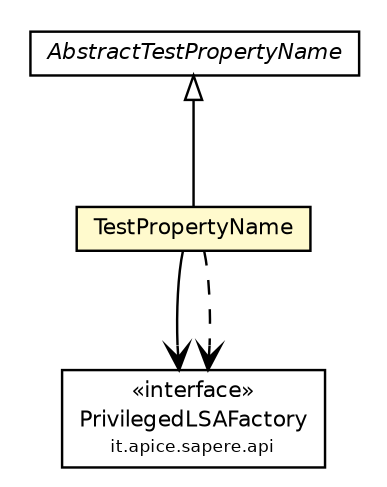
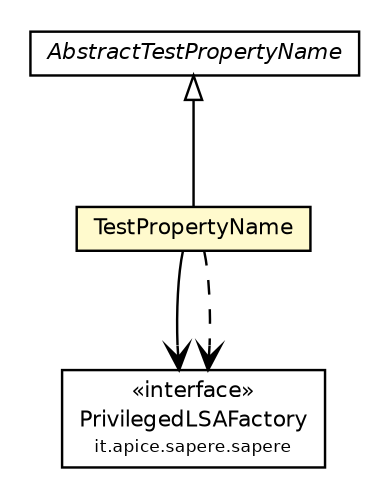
  digraph {
    node [fontcolor=black fontname=Helvetica fontsize=9.0 shape=plaintext]
    edge [arrowhead=open color=black fontcolor=black fontname=Helvetica fontsize=10.0 headport=p labelfontname=Helvetica labelfontsize=10 tailport=p]
    n1 [label=<<table border="0" cellborder="1" cellspacing="0" cellpadding="2" port="p" bgcolor="lemonChiffon" href="./TestPropertyName.html"> 		<tr><td><table border="0" cellspacing="0" cellpadding="1"> 			<tr><td> TestPropertyName </td></tr> 		</table></td></tr> 		</table>>]
-   n2 [label=<<table border="0" cellborder="1" cellspacing="0" cellpadding="2" port="p" href="http://java.sun.com/j2se/1.4.2/docs/api/it/apice/sapere/api/PrivilegedLSAFactory.html"> 		<tr><td><table border="0" cellspacing="0" cellpadding="1"> 			<tr><td> &laquo;interface&raquo; </td></tr> 			<tr><td> PrivilegedLSAFactory </td></tr> 			<tr><td><font point-size="7.0"> it.apice.sapere.api </font></td></tr> 		</table></td></tr> 		</table>>]
+   n2 [label=<<table border="0" cellborder="1" cellspacing="0" cellpadding="2" port="p" href="http://java.sun.com/j2se/1.4.2/docs/api/it/apice/sapere/api/PrivilegedLSAFactory.html"> 		<tr><td><table border="0" cellspacing="0" cellpadding="1"> 			<tr><td> &laquo;interface&raquo; </td></tr> 			<tr><td> PrivilegedLSAFactory </td></tr> 			<tr><td><font point-size="7.0"> it.apice.sapere.sapere </font></td></tr> 		</table></td></tr> 		</table>>]
    n3 [label=<<table border="0" cellborder="1" cellspacing="0" cellpadding="2" port="p" href="http://java.sun.com/j2se/1.4.2/docs/api/it/apice/sapere/api/lsas/AbstractTestPropertyName.html"> 		<tr><td><table border="0" cellspacing="0" cellpadding="1"> 			<tr><td><font face="Helvetica-Oblique"> AbstractTestPropertyName </font></td></tr> 		</table></td></tr> 		</table>>]
    n1 -> n2
    n1 -> n2 [style=dashed]
    n3 -> n1 [arrowtail=empty dir=back fontsize=10 arrowhead="" color="" fontcolor=""]
  }
